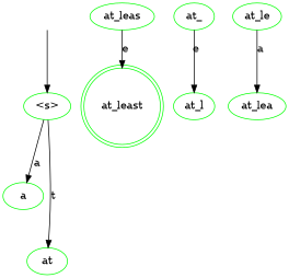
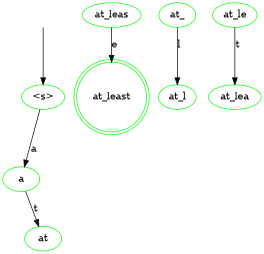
  digraph {
    node [color=green]
    fake [style=invis color=""]
    n2 [label="\<s\>" root=true]
    a
    at
    at_least [shape=doublecircle]
    at_
    at_l
    at_le
    at_lea
    at_leas
    fake -> n2
    n2 -> a [label=a]
-   n2 -> at [label=t]
-   at_ -> at_l [label=e]
-   at_le -> at_lea [label=a]
+   a -> at [label=t]
+   at_ -> at_l [label=l]
+   at_le -> at_lea [label=t]
    at_leas -> at_least [label=e]
  }
